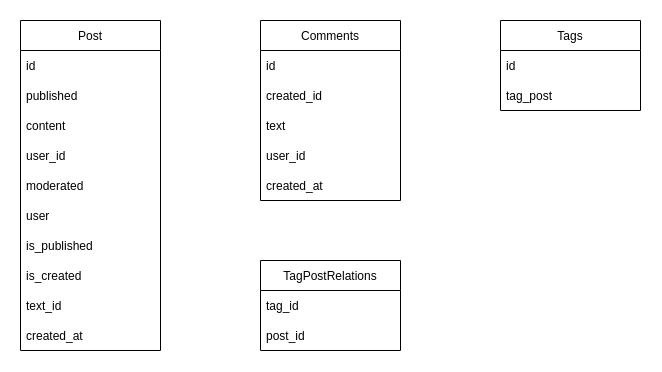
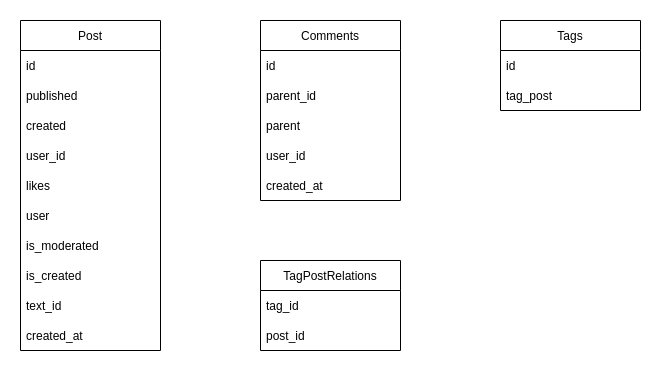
  <mxCell id="0" />
  <mxCell id="1" parent="0" />
  <mxCell id="2" value="Post" style="swimlane;fontStyle=0;childLayout=stackLayout;horizontal=1;startSize=30;horizontalStack=0;resizeParent=1;resizeParentMax=0;resizeLast=0;collapsible=1;marginBottom=0;" vertex="1" parent="1"><mxGeometry x="20" y="20" width="140" height="330" as="geometry" /></mxCell>
  <mxCell id="3" value="id" style="text;strokeColor=none;fillColor=none;align=left;verticalAlign=middle;spacingLeft=4;spacingRight=4;overflow=hidden;points=[[0,0.5],[1,0.5]];portConstraint=eastwest;rotatable=0;" vertex="1" parent="2"><mxGeometry y="30" width="140" height="30" as="geometry" /></mxCell>
  <mxCell id="4" value="published" style="text;strokeColor=none;fillColor=none;align=left;verticalAlign=middle;spacingLeft=4;spacingRight=4;overflow=hidden;points=[[0,0.5],[1,0.5]];portConstraint=eastwest;rotatable=0;" vertex="1" parent="2"><mxGeometry y="60" width="140" height="30" as="geometry" /></mxCell>
- <mxCell id="5" value="content" style="text;strokeColor=none;fillColor=none;align=left;verticalAlign=middle;spacingLeft=4;spacingRight=4;overflow=hidden;points=[[0,0.5],[1,0.5]];portConstraint=eastwest;rotatable=0;" vertex="1" parent="2"><mxGeometry y="90" width="140" height="30" as="geometry" /></mxCell>
+ <mxCell id="5" value="created" style="text;strokeColor=none;fillColor=none;align=left;verticalAlign=middle;spacingLeft=4;spacingRight=4;overflow=hidden;points=[[0,0.5],[1,0.5]];portConstraint=eastwest;rotatable=0;" vertex="1" parent="2"><mxGeometry y="90" width="140" height="30" as="geometry" /></mxCell>
  <mxCell id="6" value="user_id" style="text;strokeColor=none;fillColor=none;align=left;verticalAlign=middle;spacingLeft=4;spacingRight=4;overflow=hidden;points=[[0,0.5],[1,0.5]];portConstraint=eastwest;rotatable=0;" vertex="1" parent="2"><mxGeometry y="120" width="140" height="30" as="geometry" /></mxCell>
- <mxCell id="7" value="moderated" style="text;strokeColor=none;fillColor=none;align=left;verticalAlign=middle;spacingLeft=4;spacingRight=4;overflow=hidden;points=[[0,0.5],[1,0.5]];portConstraint=eastwest;rotatable=0;" vertex="1" parent="2"><mxGeometry y="150" width="140" height="30" as="geometry" /></mxCell>
+ <mxCell id="7" value="likes" style="text;strokeColor=none;fillColor=none;align=left;verticalAlign=middle;spacingLeft=4;spacingRight=4;overflow=hidden;points=[[0,0.5],[1,0.5]];portConstraint=eastwest;rotatable=0;" vertex="1" parent="2"><mxGeometry y="150" width="140" height="30" as="geometry" /></mxCell>
  <mxCell id="8" value="user" style="text;strokeColor=none;fillColor=none;align=left;verticalAlign=middle;spacingLeft=4;spacingRight=4;overflow=hidden;points=[[0,0.5],[1,0.5]];portConstraint=eastwest;rotatable=0;" vertex="1" parent="2"><mxGeometry y="180" width="140" height="30" as="geometry" /></mxCell>
- <mxCell id="9" value="is_published" style="text;strokeColor=none;fillColor=none;align=left;verticalAlign=middle;spacingLeft=4;spacingRight=4;overflow=hidden;points=[[0,0.5],[1,0.5]];portConstraint=eastwest;rotatable=0;" vertex="1" parent="2"><mxGeometry y="210" width="140" height="30" as="geometry" /></mxCell>
+ <mxCell id="9" value="is_moderated" style="text;strokeColor=none;fillColor=none;align=left;verticalAlign=middle;spacingLeft=4;spacingRight=4;overflow=hidden;points=[[0,0.5],[1,0.5]];portConstraint=eastwest;rotatable=0;" vertex="1" parent="2"><mxGeometry y="210" width="140" height="30" as="geometry" /></mxCell>
  <mxCell id="10" value="is_created" style="text;strokeColor=none;fillColor=none;align=left;verticalAlign=middle;spacingLeft=4;spacingRight=4;overflow=hidden;points=[[0,0.5],[1,0.5]];portConstraint=eastwest;rotatable=0;" vertex="1" parent="2"><mxGeometry y="240" width="140" height="30" as="geometry" /></mxCell>
  <mxCell id="11" value="text_id" style="text;strokeColor=none;fillColor=none;align=left;verticalAlign=middle;spacingLeft=4;spacingRight=4;overflow=hidden;points=[[0,0.5],[1,0.5]];portConstraint=eastwest;rotatable=0;" vertex="1" parent="2"><mxGeometry y="270" width="140" height="30" as="geometry" /></mxCell>
  <mxCell id="12" value="created_at" style="text;strokeColor=none;fillColor=none;align=left;verticalAlign=middle;spacingLeft=4;spacingRight=4;overflow=hidden;points=[[0,0.5],[1,0.5]];portConstraint=eastwest;rotatable=0;" vertex="1" parent="2"><mxGeometry y="300" width="140" height="30" as="geometry" /></mxCell>
  <mxCell id="13" value="Comments" style="swimlane;fontStyle=0;childLayout=stackLayout;horizontal=1;startSize=30;horizontalStack=0;resizeParent=1;resizeParentMax=0;resizeLast=0;collapsible=1;marginBottom=0;" vertex="1" parent="1"><mxGeometry x="260" y="20" width="140" height="180" as="geometry" /></mxCell>
  <mxCell id="14" value="id" style="text;strokeColor=none;fillColor=none;align=left;verticalAlign=middle;spacingLeft=4;spacingRight=4;overflow=hidden;points=[[0,0.5],[1,0.5]];portConstraint=eastwest;rotatable=0;" vertex="1" parent="13"><mxGeometry y="30" width="140" height="30" as="geometry" /></mxCell>
- <mxCell id="15" value="created_id" style="text;strokeColor=none;fillColor=none;align=left;verticalAlign=middle;spacingLeft=4;spacingRight=4;overflow=hidden;points=[[0,0.5],[1,0.5]];portConstraint=eastwest;rotatable=0;" vertex="1" parent="13"><mxGeometry y="60" width="140" height="30" as="geometry" /></mxCell>
- <mxCell id="16" value="text" style="text;strokeColor=none;fillColor=none;align=left;verticalAlign=middle;spacingLeft=4;spacingRight=4;overflow=hidden;points=[[0,0.5],[1,0.5]];portConstraint=eastwest;rotatable=0;" vertex="1" parent="13"><mxGeometry y="90" width="140" height="30" as="geometry" /></mxCell>
+ <mxCell id="15" value="parent_id" style="text;strokeColor=none;fillColor=none;align=left;verticalAlign=middle;spacingLeft=4;spacingRight=4;overflow=hidden;points=[[0,0.5],[1,0.5]];portConstraint=eastwest;rotatable=0;" vertex="1" parent="13"><mxGeometry y="60" width="140" height="30" as="geometry" /></mxCell>
+ <mxCell id="16" value="parent" style="text;strokeColor=none;fillColor=none;align=left;verticalAlign=middle;spacingLeft=4;spacingRight=4;overflow=hidden;points=[[0,0.5],[1,0.5]];portConstraint=eastwest;rotatable=0;" vertex="1" parent="13"><mxGeometry y="90" width="140" height="30" as="geometry" /></mxCell>
  <mxCell id="17" value="user_id" style="text;strokeColor=none;fillColor=none;align=left;verticalAlign=middle;spacingLeft=4;spacingRight=4;overflow=hidden;points=[[0,0.5],[1,0.5]];portConstraint=eastwest;rotatable=0;" vertex="1" parent="13"><mxGeometry y="120" width="140" height="30" as="geometry" /></mxCell>
  <mxCell id="18" value="created_at" style="text;strokeColor=none;fillColor=none;align=left;verticalAlign=middle;spacingLeft=4;spacingRight=4;overflow=hidden;points=[[0,0.5],[1,0.5]];portConstraint=eastwest;rotatable=0;" vertex="1" parent="13"><mxGeometry y="150" width="140" height="30" as="geometry" /></mxCell>
  <mxCell id="19" value="Tags" style="swimlane;fontStyle=0;childLayout=stackLayout;horizontal=1;startSize=30;horizontalStack=0;resizeParent=1;resizeParentMax=0;resizeLast=0;collapsible=1;marginBottom=0;" vertex="1" parent="1"><mxGeometry x="500" y="20" width="140" height="90" as="geometry" /></mxCell>
  <mxCell id="20" value="id" style="text;strokeColor=none;fillColor=none;align=left;verticalAlign=middle;spacingLeft=4;spacingRight=4;overflow=hidden;points=[[0,0.5],[1,0.5]];portConstraint=eastwest;rotatable=0;" vertex="1" parent="19"><mxGeometry y="30" width="140" height="30" as="geometry" /></mxCell>
  <mxCell id="21" value="tag_post" style="text;strokeColor=none;fillColor=none;align=left;verticalAlign=middle;spacingLeft=4;spacingRight=4;overflow=hidden;points=[[0,0.5],[1,0.5]];portConstraint=eastwest;rotatable=0;" vertex="1" parent="19"><mxGeometry y="60" width="140" height="30" as="geometry" /></mxCell>
  <mxCell id="22" value="TagPostRelations" style="swimlane;fontStyle=0;childLayout=stackLayout;horizontal=1;startSize=30;horizontalStack=0;resizeParent=1;resizeParentMax=0;resizeLast=0;collapsible=1;marginBottom=0;" vertex="1" parent="1"><mxGeometry x="260" y="260" width="140" height="90" as="geometry" /></mxCell>
  <mxCell id="23" value="tag_id" style="text;strokeColor=none;fillColor=none;align=left;verticalAlign=middle;spacingLeft=4;spacingRight=4;overflow=hidden;points=[[0,0.5],[1,0.5]];portConstraint=eastwest;rotatable=0;" vertex="1" parent="22"><mxGeometry y="30" width="140" height="30" as="geometry" /></mxCell>
  <mxCell id="24" value="post_id" style="text;strokeColor=none;fillColor=none;align=left;verticalAlign=middle;spacingLeft=4;spacingRight=4;overflow=hidden;points=[[0,0.5],[1,0.5]];portConstraint=eastwest;rotatable=0;" vertex="1" parent="22"><mxGeometry y="60" width="140" height="30" as="geometry" /></mxCell>
